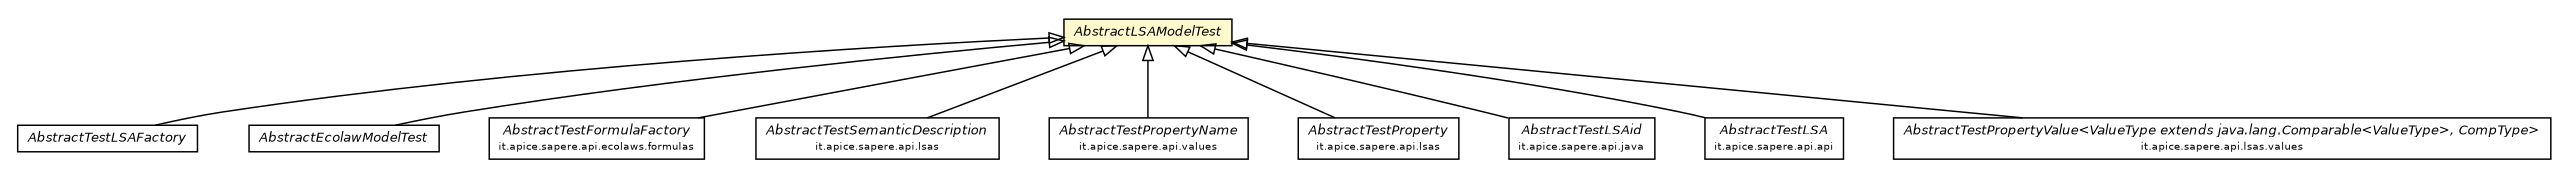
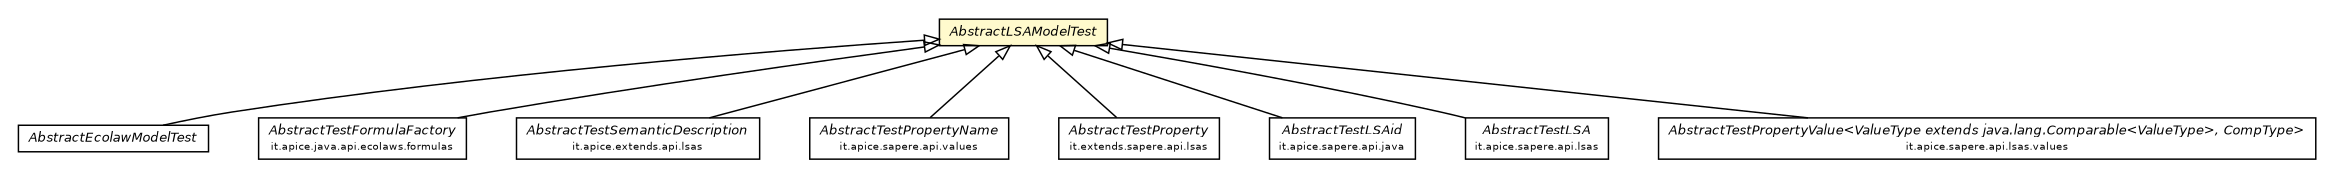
  digraph {
    node [fontcolor=black fontname=Helvetica fontsize=9.0 shape=plaintext]
    edge [arrowtail=empty dir=back fontname=Helvetica fontsize=10 headport=p labelfontname=Helvetica labelfontsize=10 tailport=p]
-   n1 [label=<<table border="0" cellborder="1" cellspacing="0" cellpadding="2" port="p" href="./AbstractTestLSAFactory.html"> 		<tr><td><table border="0" cellspacing="0" cellpadding="1"> 			<tr><td><font face="Helvetica-Oblique"> AbstractTestLSAFactory </font></td></tr> 		</table></td></tr> 		</table>>]
    n2 [label=<<table border="0" cellborder="1" cellspacing="0" cellpadding="2" port="p" bgcolor="lemonChiffon" href="./AbstractLSAModelTest.html"> 		<tr><td><table border="0" cellspacing="0" cellpadding="1"> 			<tr><td><font face="Helvetica-Oblique"> AbstractLSAModelTest </font></td></tr> 		</table></td></tr> 		</table>>]
    n3 [label=<<table border="0" cellborder="1" cellspacing="0" cellpadding="2" port="p" href="./AbstractEcolawModelTest.html"> 		<tr><td><table border="0" cellspacing="0" cellpadding="1"> 			<tr><td><font face="Helvetica-Oblique"> AbstractEcolawModelTest </font></td></tr> 		</table></td></tr> 		</table>>]
-   n4 [label=<<table border="0" cellborder="1" cellspacing="0" cellpadding="2" port="p" href="./ecolaws/formulas/AbstractTestFormulaFactory.html"> 		<tr><td><table border="0" cellspacing="0" cellpadding="1"> 			<tr><td><font face="Helvetica-Oblique"> AbstractTestFormulaFactory </font></td></tr> 			<tr><td><font point-size="7.0"> it.apice.sapere.api.ecolaws.formulas </font></td></tr> 		</table></td></tr> 		</table>>]
-   n5 [label=<<table border="0" cellborder="1" cellspacing="0" cellpadding="2" port="p" href="./lsas/AbstractTestSemanticDescription.html"> 		<tr><td><table border="0" cellspacing="0" cellpadding="1"> 			<tr><td><font face="Helvetica-Oblique"> AbstractTestSemanticDescription </font></td></tr> 			<tr><td><font point-size="7.0"> it.apice.sapere.api.lsas </font></td></tr> 		</table></td></tr> 		</table>>]
+   n4 [label=<<table border="0" cellborder="1" cellspacing="0" cellpadding="2" port="p" href="./ecolaws/formulas/AbstractTestFormulaFactory.html"> 		<tr><td><table border="0" cellspacing="0" cellpadding="1"> 			<tr><td><font face="Helvetica-Oblique"> AbstractTestFormulaFactory </font></td></tr> 			<tr><td><font point-size="7.0"> it.apice.java.api.ecolaws.formulas </font></td></tr> 		</table></td></tr> 		</table>>]
+   n5 [label=<<table border="0" cellborder="1" cellspacing="0" cellpadding="2" port="p" href="./lsas/AbstractTestSemanticDescription.html"> 		<tr><td><table border="0" cellspacing="0" cellpadding="1"> 			<tr><td><font face="Helvetica-Oblique"> AbstractTestSemanticDescription </font></td></tr> 			<tr><td><font point-size="7.0"> it.apice.extends.api.lsas </font></td></tr> 		</table></td></tr> 		</table>>]
    n6 [label=<<table border="0" cellborder="1" cellspacing="0" cellpadding="2" port="p" href="./lsas/AbstractTestPropertyName.html"> 		<tr><td><table border="0" cellspacing="0" cellpadding="1"> 			<tr><td><font face="Helvetica-Oblique"> AbstractTestPropertyName </font></td></tr> 			<tr><td><font point-size="7.0"> it.apice.sapere.api.values </font></td></tr> 		</table></td></tr> 		</table>>]
-   n7 [label=<<table border="0" cellborder="1" cellspacing="0" cellpadding="2" port="p" href="./lsas/AbstractTestProperty.html"> 		<tr><td><table border="0" cellspacing="0" cellpadding="1"> 			<tr><td><font face="Helvetica-Oblique"> AbstractTestProperty </font></td></tr> 			<tr><td><font point-size="7.0"> it.apice.sapere.api.lsas </font></td></tr> 		</table></td></tr> 		</table>>]
+   n7 [label=<<table border="0" cellborder="1" cellspacing="0" cellpadding="2" port="p" href="./lsas/AbstractTestProperty.html"> 		<tr><td><table border="0" cellspacing="0" cellpadding="1"> 			<tr><td><font face="Helvetica-Oblique"> AbstractTestProperty </font></td></tr> 			<tr><td><font point-size="7.0"> it.extends.sapere.api.lsas </font></td></tr> 		</table></td></tr> 		</table>>]
    n8 [label=<<table border="0" cellborder="1" cellspacing="0" cellpadding="2" port="p" href="./lsas/AbstractTestLSAid.html"> 		<tr><td><table border="0" cellspacing="0" cellpadding="1"> 			<tr><td><font face="Helvetica-Oblique"> AbstractTestLSAid </font></td></tr> 			<tr><td><font point-size="7.0"> it.apice.sapere.api.java </font></td></tr> 		</table></td></tr> 		</table>>]
-   n9 [label=<<table border="0" cellborder="1" cellspacing="0" cellpadding="2" port="p" href="./lsas/AbstractTestLSA.html"> 		<tr><td><table border="0" cellspacing="0" cellpadding="1"> 			<tr><td><font face="Helvetica-Oblique"> AbstractTestLSA </font></td></tr> 			<tr><td><font point-size="7.0"> it.apice.sapere.api.api </font></td></tr> 		</table></td></tr> 		</table>>]
+   n9 [label=<<table border="0" cellborder="1" cellspacing="0" cellpadding="2" port="p" href="./lsas/AbstractTestLSA.html"> 		<tr><td><table border="0" cellspacing="0" cellpadding="1"> 			<tr><td><font face="Helvetica-Oblique"> AbstractTestLSA </font></td></tr> 			<tr><td><font point-size="7.0"> it.apice.sapere.api.lsas </font></td></tr> 		</table></td></tr> 		</table>>]
    n10 [label=<<table border="0" cellborder="1" cellspacing="0" cellpadding="2" port="p" href="./lsas/values/AbstractTestPropertyValue.html"> 		<tr><td><table border="0" cellspacing="0" cellpadding="1"> 			<tr><td><font face="Helvetica-Oblique"> AbstractTestPropertyValue&lt;ValueType extends java.lang.Comparable&lt;ValueType&gt;, CompType&gt; </font></td></tr> 			<tr><td><font point-size="7.0"> it.apice.sapere.api.lsas.values </font></td></tr> 		</table></td></tr> 		</table>>]
-   n2 -> n1
    n2 -> n3
    n2 -> n4
    n2 -> n5
    n2 -> n6
    n2 -> n7
    n2 -> n8
    n2 -> n9
    n2 -> n10
  }
